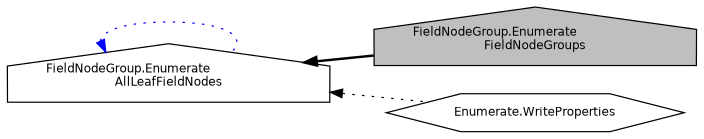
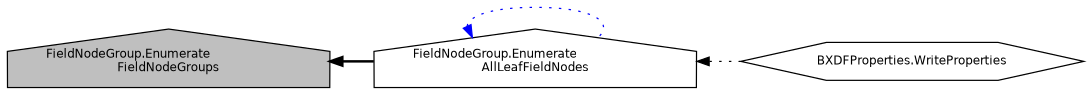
  digraph {
    rankdir=LR
    node [color=black fillcolor=white fontname=Helvetica fontsize=10 shape=house style=filled]
    edge [color=black dir=back fontname=Helvetica fontsize=10 labelfontname=Helvetica labelfontsize=10 style=dotted]
    n1 [fillcolor=grey75 fontcolor=black height=0.2 label="FieldNodeGroup.Enumerate\lFieldNodeGroups" width=0.4]
    n2 [height=0.2 label="FieldNodeGroup.Enumerate\lAllLeafFieldNodes" width=0.4]
-   n3 [height=0.2 label="Enumerate.WriteProperties" shape=hexagon width=0.4]
-   n2 -> n1 [style=bold]
+   n3 [height=0.2 label="BXDFProperties.WriteProperties" shape=hexagon width=0.4]
+   n1 -> n2 [style=bold]
    n2 -> n2 [color=blue]
    n2 -> n3
  }
